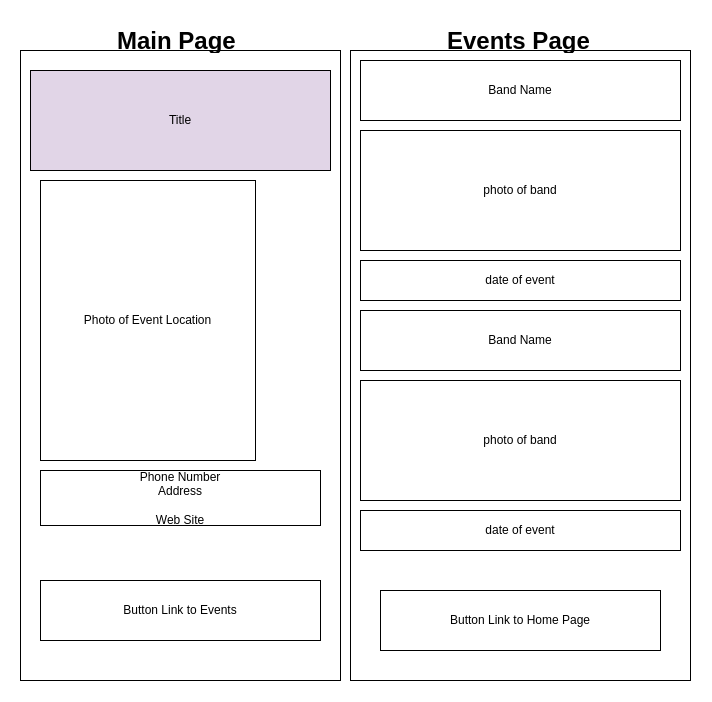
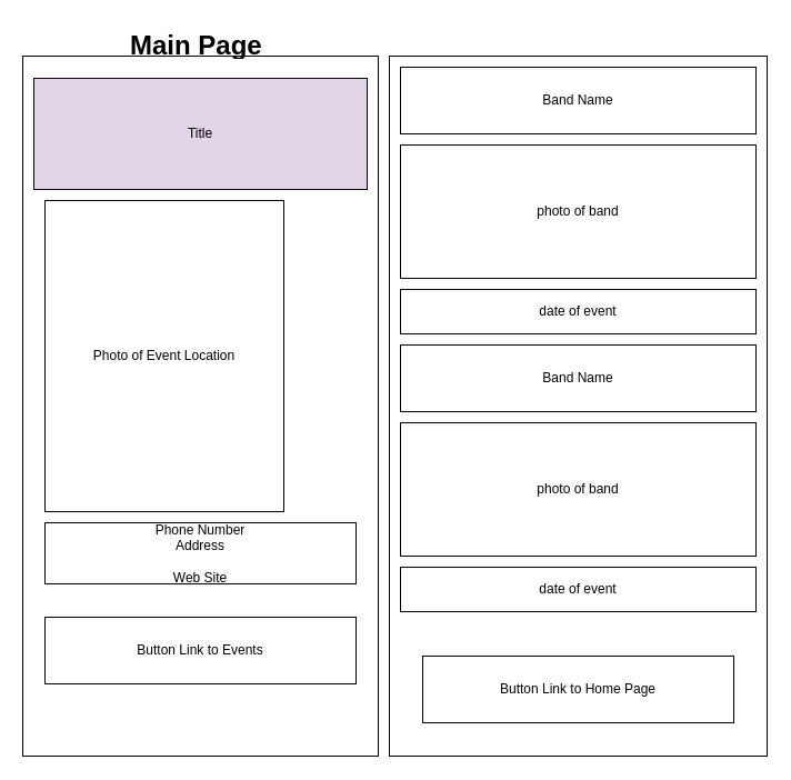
  <mxCell id="0" />
  <mxCell id="1" parent="0" />
  <mxCell id="2" value="" style="rounded=0;whiteSpace=wrap;html=1;" vertex="1" parent="1"><mxGeometry x="20" y="50" width="320" height="630" as="geometry" /></mxCell>
  <mxCell id="3" value="Title" style="rounded=0;whiteSpace=wrap;html=1;fillColor=#e1d5e7;" vertex="1" parent="1"><mxGeometry x="30" y="70" width="300" height="100" as="geometry" /></mxCell>
  <mxCell id="4" value="Photo of Event Location" style="whiteSpace=wrap;html=1;aspect=fixed;" vertex="1" parent="1"><mxGeometry x="40" y="180" width="215" height="280" as="geometry" /></mxCell>
  <mxCell id="5" value="Phone Number&lt;div&gt;Address&lt;/div&gt;&lt;div&gt;&lt;br&gt;&lt;/div&gt;&lt;div&gt;Web Site&lt;/div&gt;" style="rounded=0;whiteSpace=wrap;html=1;" vertex="1" parent="1"><mxGeometry x="40" y="470" width="280" height="55" as="geometry" /></mxCell>
- <mxCell id="6" value="Button Link to Events" style="rounded=0;whiteSpace=wrap;html=1;" vertex="1" parent="1"><mxGeometry x="40" y="580" width="280" height="60" as="geometry" /></mxCell>
+ <mxCell id="6" value="Button Link to Events" style="rounded=0;whiteSpace=wrap;html=1;" vertex="1" parent="1"><mxGeometry x="40" y="555" width="280" height="60" as="geometry" /></mxCell>
  <mxCell id="7" value="" style="rounded=0;whiteSpace=wrap;html=1;" vertex="1" parent="1"><mxGeometry x="350" y="50" width="340" height="630" as="geometry" /></mxCell>
  <mxCell id="8" value="Band Name" style="rounded=0;whiteSpace=wrap;html=1;" vertex="1" parent="1"><mxGeometry x="360" y="60" width="320" height="60" as="geometry" /></mxCell>
  <mxCell id="9" value="photo of band" style="rounded=0;whiteSpace=wrap;html=1;" vertex="1" parent="1"><mxGeometry x="360" y="130" width="320" height="120" as="geometry" /></mxCell>
  <mxCell id="10" value="date of event" style="rounded=0;whiteSpace=wrap;html=1;" vertex="1" parent="1"><mxGeometry x="360" y="260" width="320" height="40" as="geometry" /></mxCell>
  <mxCell id="11" value="date of event" style="rounded=0;whiteSpace=wrap;html=1;" vertex="1" parent="1"><mxGeometry x="360" y="510" width="320" height="40" as="geometry" /></mxCell>
  <mxCell id="12" value="photo of band" style="rounded=0;whiteSpace=wrap;html=1;" vertex="1" parent="1"><mxGeometry x="360" y="380" width="320" height="120" as="geometry" /></mxCell>
  <mxCell id="13" value="Band Name" style="rounded=0;whiteSpace=wrap;html=1;" vertex="1" parent="1"><mxGeometry x="360" y="310" width="320" height="60" as="geometry" /></mxCell>
  <mxCell id="14" value="Button Link to Home Page" style="rounded=0;whiteSpace=wrap;html=1;" vertex="1" parent="1"><mxGeometry x="380" y="590" width="280" height="60" as="geometry" /></mxCell>
  <mxCell id="15" value="&lt;h1 style=&quot;margin-top: 0px;&quot;&gt;Main Page&lt;/h1&gt;" style="text;html=1;whiteSpace=wrap;overflow=hidden;rounded=0;" vertex="1" parent="1"><mxGeometry x="115" width="130" height="30" as="geometry" y="20" /></mxCell>
- <mxCell id="16" value="&lt;h1 style=&quot;margin-top: 0px;&quot;&gt;Events Page&lt;/h1&gt;" style="text;html=1;whiteSpace=wrap;overflow=hidden;rounded=0;" vertex="1" parent="1"><mxGeometry x="445" width="150" height="30" as="geometry" y="20" /></mxCell>
